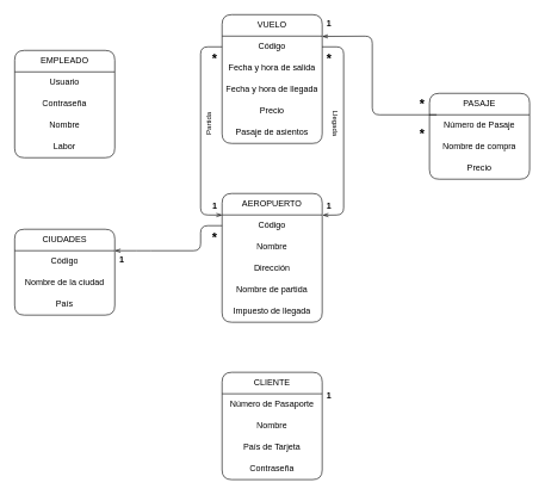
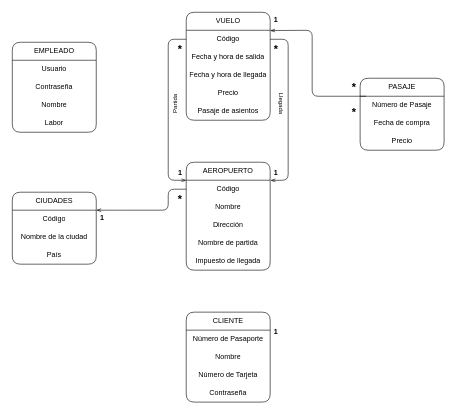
  <mxCell id="0" />
  <mxCell id="1" parent="0" />
  <mxCell id="2" value="CLIENTE" style="swimlane;fontStyle=0;childLayout=stackLayout;horizontal=1;startSize=30;horizontalStack=0;resizeParent=1;resizeParentMax=0;resizeLast=0;collapsible=1;marginBottom=0;whiteSpace=wrap;html=1;gradientColor=none;rounded=1;align=center;" vertex="1" parent="1"><mxGeometry x="310" y="520" width="140" height="150" as="geometry" /></mxCell>
  <mxCell id="3" value="Número de Pasaporte" style="text;strokeColor=none;fillColor=none;align=center;verticalAlign=middle;spacingLeft=4;spacingRight=4;overflow=hidden;points=[[0,0.5],[1,0.5]];portConstraint=eastwest;rotatable=0;whiteSpace=wrap;html=1;rounded=1;" vertex="1" parent="2"><mxGeometry y="30" width="140" height="30" as="geometry" /></mxCell>
  <mxCell id="4" value="Nombre" style="text;strokeColor=none;fillColor=none;align=center;verticalAlign=middle;spacingLeft=4;spacingRight=4;overflow=hidden;points=[[0,0.5],[1,0.5]];portConstraint=eastwest;rotatable=0;whiteSpace=wrap;html=1;" vertex="1" parent="2"><mxGeometry y="60" width="140" height="30" as="geometry" /></mxCell>
- <mxCell id="5" value="País de Tarjeta" style="text;strokeColor=none;fillColor=none;align=center;verticalAlign=middle;spacingLeft=4;spacingRight=4;overflow=hidden;points=[[0,0.5],[1,0.5]];portConstraint=eastwest;rotatable=0;whiteSpace=wrap;html=1;" vertex="1" parent="2"><mxGeometry y="90" width="140" height="30" as="geometry" /></mxCell>
+ <mxCell id="5" value="Número de Tarjeta" style="text;strokeColor=none;fillColor=none;align=center;verticalAlign=middle;spacingLeft=4;spacingRight=4;overflow=hidden;points=[[0,0.5],[1,0.5]];portConstraint=eastwest;rotatable=0;whiteSpace=wrap;html=1;" vertex="1" parent="2"><mxGeometry y="90" width="140" height="30" as="geometry" /></mxCell>
  <mxCell id="6" value="Contraseña" style="text;strokeColor=none;fillColor=none;align=center;verticalAlign=middle;spacingLeft=4;spacingRight=4;overflow=hidden;points=[[0,0.5],[1,0.5]];portConstraint=eastwest;rotatable=0;whiteSpace=wrap;html=1;" vertex="1" parent="2"><mxGeometry y="120" width="140" height="30" as="geometry" /></mxCell>
  <mxCell id="7" value="EMPLEADO" style="swimlane;fontStyle=0;childLayout=stackLayout;horizontal=1;startSize=30;horizontalStack=0;resizeParent=1;resizeParentMax=0;resizeLast=0;collapsible=1;marginBottom=0;whiteSpace=wrap;html=1;rounded=1;align=center;" vertex="1" parent="1"><mxGeometry x="20" width="140" height="150" as="geometry" y="70" /></mxCell>
  <mxCell id="8" value="Usuario" style="text;strokeColor=none;fillColor=none;align=center;verticalAlign=middle;spacingLeft=4;spacingRight=4;overflow=hidden;points=[[0,0.5],[1,0.5]];portConstraint=eastwest;rotatable=0;whiteSpace=wrap;html=1;" vertex="1" parent="7"><mxGeometry y="30" width="140" height="30" as="geometry" /></mxCell>
  <mxCell id="9" value="Contraseña" style="text;strokeColor=none;fillColor=none;align=center;verticalAlign=middle;spacingLeft=4;spacingRight=4;overflow=hidden;points=[[0,0.5],[1,0.5]];portConstraint=eastwest;rotatable=0;whiteSpace=wrap;html=1;" vertex="1" parent="7"><mxGeometry y="60" width="140" height="30" as="geometry" /></mxCell>
  <mxCell id="10" value="Nombre" style="text;strokeColor=none;fillColor=none;align=center;verticalAlign=middle;spacingLeft=4;spacingRight=4;overflow=hidden;points=[[0,0.5],[1,0.5]];portConstraint=eastwest;rotatable=0;whiteSpace=wrap;html=1;" vertex="1" parent="7"><mxGeometry y="90" width="140" height="30" as="geometry" /></mxCell>
  <mxCell id="11" value="Labor" style="text;strokeColor=none;fillColor=none;align=center;verticalAlign=middle;spacingLeft=4;spacingRight=4;overflow=hidden;points=[[0,0.5],[1,0.5]];portConstraint=eastwest;rotatable=0;whiteSpace=wrap;html=1;" vertex="1" parent="7"><mxGeometry y="120" width="140" height="30" as="geometry" /></mxCell>
  <mxCell id="12" value="AEROPUERTO" style="swimlane;fontStyle=0;childLayout=stackLayout;horizontal=1;startSize=30;horizontalStack=0;resizeParent=1;resizeParentMax=0;resizeLast=0;collapsible=1;marginBottom=0;whiteSpace=wrap;html=1;rounded=1;align=center;" vertex="1" parent="1"><mxGeometry x="310" y="270" width="140" height="180" as="geometry" /></mxCell>
  <mxCell id="13" value="Código" style="text;strokeColor=none;fillColor=none;align=center;verticalAlign=middle;spacingLeft=4;spacingRight=4;overflow=hidden;points=[[0,0.5],[1,0.5]];portConstraint=eastwest;rotatable=0;whiteSpace=wrap;html=1;" vertex="1" parent="12"><mxGeometry y="30" width="140" height="30" as="geometry" /></mxCell>
  <mxCell id="14" value="Nombre" style="text;strokeColor=none;fillColor=none;align=center;verticalAlign=middle;spacingLeft=4;spacingRight=4;overflow=hidden;points=[[0,0.5],[1,0.5]];portConstraint=eastwest;rotatable=0;whiteSpace=wrap;html=1;" vertex="1" parent="12"><mxGeometry y="60" width="140" height="30" as="geometry" /></mxCell>
  <mxCell id="15" value="Dirección" style="text;strokeColor=none;fillColor=none;align=center;verticalAlign=middle;spacingLeft=4;spacingRight=4;overflow=hidden;points=[[0,0.5],[1,0.5]];portConstraint=eastwest;rotatable=0;whiteSpace=wrap;html=1;" vertex="1" parent="12"><mxGeometry y="90" width="140" height="30" as="geometry" /></mxCell>
  <mxCell id="16" value="Nombre de partida" style="text;strokeColor=none;fillColor=none;align=center;verticalAlign=middle;spacingLeft=4;spacingRight=4;overflow=hidden;points=[[0,0.5],[1,0.5]];portConstraint=eastwest;rotatable=0;whiteSpace=wrap;html=1;" vertex="1" parent="12"><mxGeometry y="120" width="140" height="30" as="geometry" /></mxCell>
  <mxCell id="17" value="Impuesto de llegada" style="text;strokeColor=none;fillColor=none;align=center;verticalAlign=middle;spacingLeft=4;spacingRight=4;overflow=hidden;points=[[0,0.5],[1,0.5]];portConstraint=eastwest;rotatable=0;whiteSpace=wrap;html=1;" vertex="1" parent="12"><mxGeometry y="150" width="140" height="30" as="geometry" /></mxCell>
  <mxCell id="18" value="VUELO" style="swimlane;fontStyle=0;childLayout=stackLayout;horizontal=1;startSize=30;horizontalStack=0;resizeParent=1;resizeParentMax=0;resizeLast=0;collapsible=1;marginBottom=0;whiteSpace=wrap;html=1;gradientColor=none;rounded=1;align=center;" vertex="1" parent="1"><mxGeometry x="310" y="20" width="140" height="180" as="geometry" /></mxCell>
  <mxCell id="19" value="Código" style="text;strokeColor=none;fillColor=none;align=center;verticalAlign=middle;spacingLeft=4;spacingRight=4;overflow=hidden;points=[[0,0.5],[1,0.5]];portConstraint=eastwest;rotatable=0;whiteSpace=wrap;html=1;rounded=1;" vertex="1" parent="18"><mxGeometry y="30" width="140" height="30" as="geometry" /></mxCell>
  <mxCell id="20" value="Fecha y hora de salida" style="text;strokeColor=none;fillColor=none;align=center;verticalAlign=middle;spacingLeft=4;spacingRight=4;overflow=hidden;points=[[0,0.5],[1,0.5]];portConstraint=eastwest;rotatable=0;whiteSpace=wrap;html=1;" vertex="1" parent="18"><mxGeometry y="60" width="140" height="30" as="geometry" /></mxCell>
  <mxCell id="21" value="Fecha y hora de llegada" style="text;strokeColor=none;fillColor=none;align=center;verticalAlign=middle;spacingLeft=4;spacingRight=4;overflow=hidden;points=[[0,0.5],[1,0.5]];portConstraint=eastwest;rotatable=0;whiteSpace=wrap;html=1;" vertex="1" parent="18"><mxGeometry y="90" width="140" height="30" as="geometry" /></mxCell>
  <mxCell id="22" value="Precio" style="text;strokeColor=none;fillColor=none;align=center;verticalAlign=middle;spacingLeft=4;spacingRight=4;overflow=hidden;points=[[0,0.5],[1,0.5]];portConstraint=eastwest;rotatable=0;whiteSpace=wrap;html=1;" vertex="1" parent="18"><mxGeometry y="120" width="140" height="30" as="geometry" /></mxCell>
  <mxCell id="23" value="Pasaje de asientos" style="text;strokeColor=none;fillColor=none;align=center;verticalAlign=middle;spacingLeft=4;spacingRight=4;overflow=hidden;points=[[0,0.5],[1,0.5]];portConstraint=eastwest;rotatable=0;whiteSpace=wrap;html=1;" vertex="1" parent="18"><mxGeometry y="150" width="140" height="30" as="geometry" /></mxCell>
  <mxCell id="24" value="" style="endArrow=none;html=1;rounded=1;entryX=0;entryY=0.5;entryDx=0;entryDy=0;exitX=0.001;exitY=0.006;exitDx=0;exitDy=0;align=center;exitPerimeter=0;startArrow=openThin;startFill=0;" edge="1" parent="1" source="13"><mxGeometry width="50" height="50" relative="1" as="geometry"><mxPoint x="309.44" y="300.6" as="sourcePoint" /><mxPoint x="310" y="65" as="targetPoint" /><Array as="points"><mxPoint x="280" y="300" /><mxPoint x="280" y="65" /></Array></mxGeometry></mxCell>
  <mxCell id="25" value="PASAJE" style="swimlane;fontStyle=0;childLayout=stackLayout;horizontal=1;startSize=30;horizontalStack=0;resizeParent=1;resizeParentMax=0;resizeLast=0;collapsible=1;marginBottom=0;whiteSpace=wrap;html=1;gradientColor=none;rounded=1;align=center;" vertex="1" parent="1"><mxGeometry x="600" y="130" width="140" height="120" as="geometry" /></mxCell>
  <mxCell id="26" value="Número de Pasaje" style="text;strokeColor=none;fillColor=none;align=center;verticalAlign=middle;spacingLeft=4;spacingRight=4;overflow=hidden;points=[[0,0.5],[1,0.5]];portConstraint=eastwest;rotatable=0;whiteSpace=wrap;html=1;rounded=1;" vertex="1" parent="25"><mxGeometry y="30" width="140" height="30" as="geometry" /></mxCell>
- <mxCell id="27" value="Nombre de compra" style="text;strokeColor=none;fillColor=none;align=center;verticalAlign=middle;spacingLeft=4;spacingRight=4;overflow=hidden;points=[[0,0.5],[1,0.5]];portConstraint=eastwest;rotatable=0;whiteSpace=wrap;html=1;" vertex="1" parent="25"><mxGeometry y="60" width="140" height="30" as="geometry" /></mxCell>
+ <mxCell id="27" value="Fecha de compra" style="text;strokeColor=none;fillColor=none;align=center;verticalAlign=middle;spacingLeft=4;spacingRight=4;overflow=hidden;points=[[0,0.5],[1,0.5]];portConstraint=eastwest;rotatable=0;whiteSpace=wrap;html=1;" vertex="1" parent="25"><mxGeometry y="60" width="140" height="30" as="geometry" /></mxCell>
  <mxCell id="28" value="Precio" style="text;strokeColor=none;fillColor=none;align=center;verticalAlign=middle;spacingLeft=4;spacingRight=4;overflow=hidden;points=[[0,0.5],[1,0.5]];portConstraint=eastwest;rotatable=0;whiteSpace=wrap;html=1;" vertex="1" parent="25"><mxGeometry y="90" width="140" height="30" as="geometry" /></mxCell>
  <mxCell id="29" value="" style="endArrow=none;html=1;rounded=1;exitX=0;exitY=0.25;exitDx=0;exitDy=0;startArrow=openThin;startFill=0;" edge="1" parent="1"><mxGeometry width="50" height="50" relative="1" as="geometry"><mxPoint x="450" y="50.42" as="sourcePoint" /><mxPoint x="610" y="160" as="targetPoint" /><Array as="points"><mxPoint x="520" y="50" /><mxPoint x="520" y="160" /></Array></mxGeometry></mxCell>
  <mxCell id="30" value="CIUDADES" style="swimlane;fontStyle=0;childLayout=stackLayout;horizontal=1;startSize=30;horizontalStack=0;resizeParent=1;resizeParentMax=0;resizeLast=0;collapsible=1;marginBottom=0;whiteSpace=wrap;html=1;gradientColor=none;rounded=1;align=center;" vertex="1" parent="1"><mxGeometry x="20" y="320" width="140" height="120" as="geometry" /></mxCell>
  <mxCell id="31" value="Código" style="text;strokeColor=none;fillColor=none;align=center;verticalAlign=middle;spacingLeft=4;spacingRight=4;overflow=hidden;points=[[0,0.5],[1,0.5]];portConstraint=eastwest;rotatable=0;whiteSpace=wrap;html=1;rounded=1;" vertex="1" parent="30"><mxGeometry y="30" width="140" height="30" as="geometry" /></mxCell>
  <mxCell id="32" value="Nombre de la ciudad" style="text;strokeColor=none;fillColor=none;align=center;verticalAlign=middle;spacingLeft=4;spacingRight=4;overflow=hidden;points=[[0,0.5],[1,0.5]];portConstraint=eastwest;rotatable=0;whiteSpace=wrap;html=1;" vertex="1" parent="30"><mxGeometry y="60" width="140" height="30" as="geometry" /></mxCell>
  <mxCell id="33" value="País" style="text;strokeColor=none;fillColor=none;align=center;verticalAlign=middle;spacingLeft=4;spacingRight=4;overflow=hidden;points=[[0,0.5],[1,0.5]];portConstraint=eastwest;rotatable=0;whiteSpace=wrap;html=1;" vertex="1" parent="30"><mxGeometry y="90" width="140" height="30" as="geometry" /></mxCell>
  <mxCell id="34" value="" style="endArrow=none;html=1;rounded=1;entryX=0;entryY=0.5;entryDx=0;entryDy=0;exitX=1;exitY=0.25;exitDx=0;exitDy=0;startArrow=openThin;startFill=0;" edge="1" parent="1" source="30" target="13"><mxGeometry width="50" height="50" relative="1" as="geometry"><mxPoint x="210" y="450" as="sourcePoint" /><mxPoint x="260" y="400" as="targetPoint" /><Array as="points"><mxPoint x="200" y="350" /><mxPoint x="280" y="350" /><mxPoint x="280" y="315" /></Array></mxGeometry></mxCell>
  <mxCell id="35" value="&lt;font style=&quot;font-size: 18px;&quot;&gt;*&lt;/font&gt;" style="text;html=1;strokeColor=none;fillColor=none;align=center;verticalAlign=middle;whiteSpace=wrap;rounded=0;fontStyle=1" vertex="1" parent="1"><mxGeometry x="580" y="175" width="20" height="25" as="geometry" /></mxCell>
  <mxCell id="36" value="&lt;font style=&quot;font-size: 12px;&quot;&gt;1&lt;/font&gt;" style="text;html=1;strokeColor=none;fillColor=none;align=center;verticalAlign=middle;whiteSpace=wrap;rounded=0;fontStyle=1" vertex="1" parent="1"><mxGeometry x="450" y="540" width="20" height="25" as="geometry" /></mxCell>
  <mxCell id="37" value="&lt;font style=&quot;font-size: 12px;&quot;&gt;1&lt;/font&gt;" style="text;html=1;strokeColor=none;fillColor=none;align=center;verticalAlign=middle;whiteSpace=wrap;rounded=0;fontStyle=1" vertex="1" parent="1"><mxGeometry x="450" y="20" width="20" height="25" as="geometry" /></mxCell>
  <mxCell id="38" value="&lt;font style=&quot;font-size: 18px;&quot;&gt;*&lt;/font&gt;" style="text;html=1;strokeColor=none;fillColor=none;align=center;verticalAlign=middle;whiteSpace=wrap;rounded=0;fontStyle=1" vertex="1" parent="1"><mxGeometry x="580" y="132.5" width="20" height="25" as="geometry" /></mxCell>
  <mxCell id="39" value="&lt;font style=&quot;font-size: 10px;&quot;&gt;Partida&lt;/font&gt;" style="text;html=1;strokeColor=none;fillColor=none;align=center;verticalAlign=middle;whiteSpace=wrap;rounded=0;rotation=-90;" vertex="1" parent="1"><mxGeometry x="260" y="157.5" width="60" height="30" as="geometry" /></mxCell>
  <mxCell id="40" value="&lt;font style=&quot;font-size: 12px;&quot;&gt;1&lt;/font&gt;" style="text;html=1;strokeColor=none;fillColor=none;align=center;verticalAlign=middle;whiteSpace=wrap;rounded=0;fontStyle=1" vertex="1" parent="1"><mxGeometry x="290" y="275" width="20" height="25" as="geometry" /></mxCell>
  <mxCell id="41" value="&lt;font style=&quot;font-size: 12px;&quot;&gt;1&lt;/font&gt;" style="text;html=1;strokeColor=none;fillColor=none;align=center;verticalAlign=middle;whiteSpace=wrap;rounded=0;fontStyle=1" vertex="1" parent="1"><mxGeometry x="450" y="275" width="20" height="25" as="geometry" /></mxCell>
  <mxCell id="42" value="&lt;font style=&quot;font-size: 10px;&quot;&gt;Llegada&lt;/font&gt;" style="text;html=1;strokeColor=none;fillColor=none;align=center;verticalAlign=middle;whiteSpace=wrap;rounded=0;rotation=90;" vertex="1" parent="1"><mxGeometry x="440" y="157.5" width="60" height="30" as="geometry" /></mxCell>
  <mxCell id="43" value="&lt;font style=&quot;font-size: 18px;&quot;&gt;*&lt;/font&gt;" style="text;html=1;strokeColor=none;fillColor=none;align=center;verticalAlign=middle;whiteSpace=wrap;rounded=0;fontStyle=1" vertex="1" parent="1"><mxGeometry x="290" width="20" height="25" as="geometry" y="70" /></mxCell>
  <mxCell id="44" value="&lt;font style=&quot;font-size: 18px;&quot;&gt;*&lt;/font&gt;" style="text;html=1;strokeColor=none;fillColor=none;align=center;verticalAlign=middle;whiteSpace=wrap;rounded=0;fontStyle=1" vertex="1" parent="1"><mxGeometry x="450" width="20" height="25" as="geometry" y="70" /></mxCell>
  <mxCell id="45" value="&lt;font style=&quot;font-size: 12px;&quot;&gt;1&lt;/font&gt;" style="text;html=1;strokeColor=none;fillColor=none;align=center;verticalAlign=middle;whiteSpace=wrap;rounded=0;fontStyle=1" vertex="1" parent="1"><mxGeometry x="160" y="350" width="20" height="25" as="geometry" /></mxCell>
  <mxCell id="46" value="&lt;font style=&quot;font-size: 18px;&quot;&gt;*&lt;/font&gt;" style="text;html=1;strokeColor=none;fillColor=none;align=center;verticalAlign=middle;whiteSpace=wrap;rounded=0;fontStyle=1" vertex="1" parent="1"><mxGeometry x="290" y="320" width="20" height="25" as="geometry" /></mxCell>
  <mxCell id="47" value="" style="endArrow=none;html=1;rounded=1;exitX=1.004;exitY=0.01;exitDx=0;exitDy=0;entryX=1;entryY=0.5;entryDx=0;entryDy=0;align=center;startArrow=openThin;startFill=0;exitPerimeter=0;" edge="1" parent="1" source="13" target="19"><mxGeometry width="50" height="50" relative="1" as="geometry"><mxPoint x="450" y="310" as="sourcePoint" /><mxPoint x="470" y="650" as="targetPoint" /><Array as="points"><mxPoint x="480" y="300" /><mxPoint x="480" y="65" /></Array></mxGeometry></mxCell>
